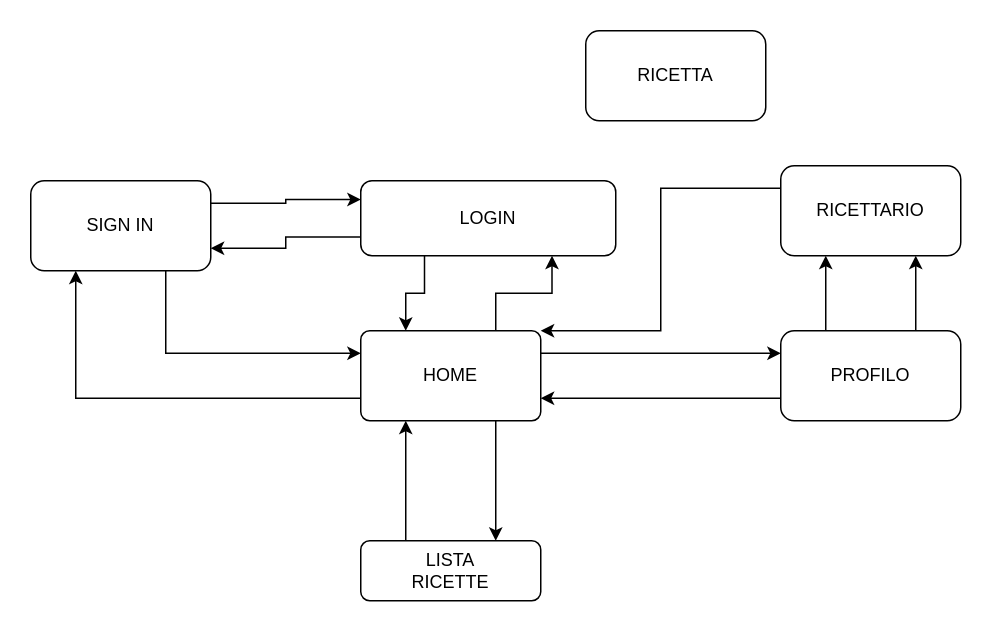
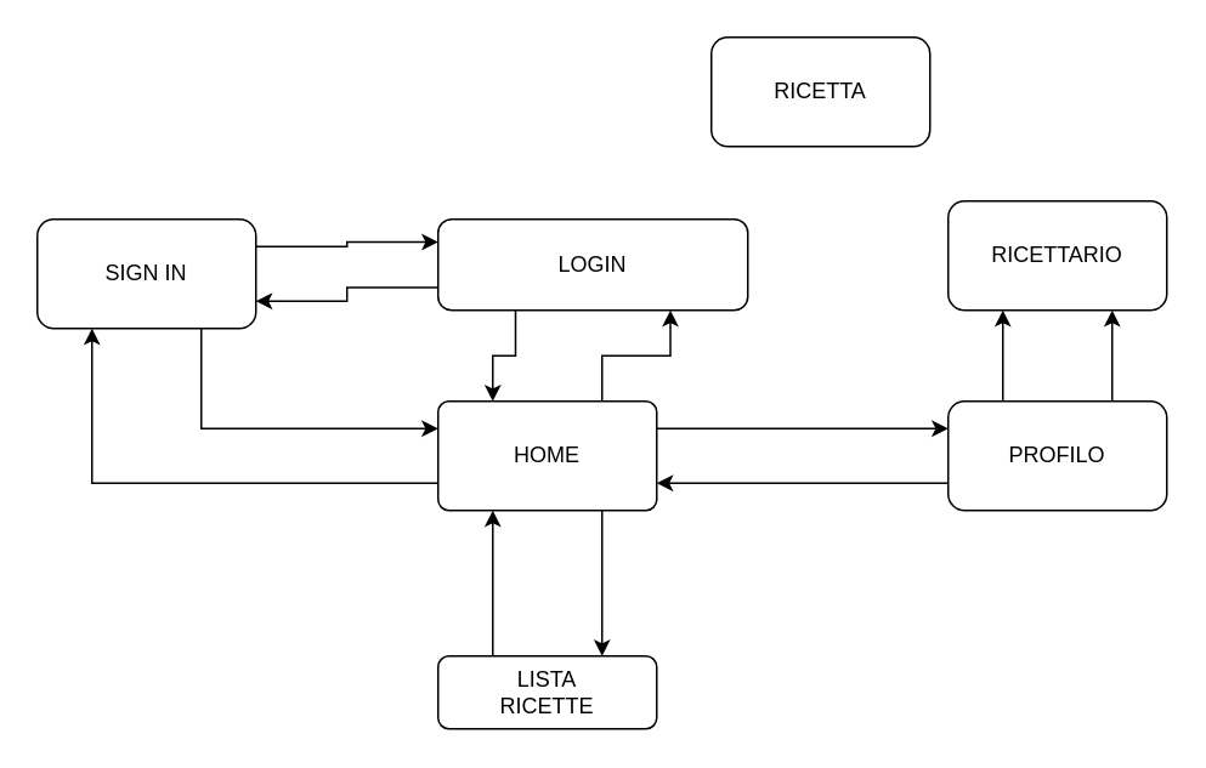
  <mxCell id="0" />
  <mxCell id="1" parent="0" />
  <mxCell id="2" style="edgeStyle=orthogonalEdgeStyle;rounded=0;orthogonalLoop=1;jettySize=auto;html=1;exitX=0.75;exitY=0;exitDx=0;exitDy=0;entryX=0.75;entryY=1;entryDx=0;entryDy=0;" edge="1" parent="1" source="6" target="9"><mxGeometry relative="1" as="geometry" /></mxCell>
  <mxCell id="3" style="edgeStyle=orthogonalEdgeStyle;rounded=0;orthogonalLoop=1;jettySize=auto;html=1;exitX=0;exitY=0.75;exitDx=0;exitDy=0;entryX=0.25;entryY=1;entryDx=0;entryDy=0;" edge="1" parent="1" source="6" target="12"><mxGeometry relative="1" as="geometry" /></mxCell>
  <mxCell id="4" style="edgeStyle=orthogonalEdgeStyle;rounded=0;orthogonalLoop=1;jettySize=auto;html=1;exitX=1;exitY=0.25;exitDx=0;exitDy=0;entryX=0;entryY=0.25;entryDx=0;entryDy=0;" edge="1" parent="1" source="6" target="18"><mxGeometry relative="1" as="geometry" /></mxCell>
  <mxCell id="5" style="edgeStyle=orthogonalEdgeStyle;rounded=0;orthogonalLoop=1;jettySize=auto;html=1;exitX=0.75;exitY=1;exitDx=0;exitDy=0;entryX=0.75;entryY=0;entryDx=0;entryDy=0;" edge="1" parent="1" source="6" target="21"><mxGeometry relative="1" as="geometry" /></mxCell>
  <mxCell id="6" value="HOME" style="rounded=1;whiteSpace=wrap;html=1;arcSize=10;" vertex="1" parent="1"><mxGeometry x="240" y="220" width="120" height="60" as="geometry" /></mxCell>
  <mxCell id="7" style="edgeStyle=orthogonalEdgeStyle;rounded=0;orthogonalLoop=1;jettySize=auto;html=1;exitX=0.25;exitY=1;exitDx=0;exitDy=0;entryX=0.25;entryY=0;entryDx=0;entryDy=0;" edge="1" parent="1" source="9" target="6"><mxGeometry relative="1" as="geometry" /></mxCell>
  <mxCell id="8" style="edgeStyle=orthogonalEdgeStyle;rounded=0;orthogonalLoop=1;jettySize=auto;html=1;exitX=0;exitY=0.75;exitDx=0;exitDy=0;entryX=1;entryY=0.75;entryDx=0;entryDy=0;" edge="1" parent="1" source="9" target="12"><mxGeometry relative="1" as="geometry" /></mxCell>
  <mxCell id="9" value="LOGIN" style="rounded=1;whiteSpace=wrap;html=1;" vertex="1" parent="1"><mxGeometry x="240" y="120" width="170" height="50" as="geometry" /></mxCell>
  <mxCell id="10" style="edgeStyle=orthogonalEdgeStyle;rounded=0;orthogonalLoop=1;jettySize=auto;html=1;exitX=1;exitY=0.25;exitDx=0;exitDy=0;entryX=0;entryY=0.25;entryDx=0;entryDy=0;" edge="1" parent="1" source="12" target="9"><mxGeometry relative="1" as="geometry" /></mxCell>
  <mxCell id="11" style="edgeStyle=orthogonalEdgeStyle;rounded=0;orthogonalLoop=1;jettySize=auto;html=1;exitX=0.75;exitY=1;exitDx=0;exitDy=0;entryX=0;entryY=0.25;entryDx=0;entryDy=0;" edge="1" parent="1" source="12" target="6"><mxGeometry relative="1" as="geometry" /></mxCell>
  <mxCell id="12" value="SIGN IN" style="rounded=1;whiteSpace=wrap;html=1;" vertex="1" parent="1"><mxGeometry x="20" y="120" width="120" height="60" as="geometry" /></mxCell>
- <mxCell id="13" style="edgeStyle=orthogonalEdgeStyle;rounded=0;orthogonalLoop=1;jettySize=auto;html=1;exitX=0;exitY=0.25;exitDx=0;exitDy=0;entryX=1;entryY=0;entryDx=0;entryDy=0;" edge="1" parent="1" source="14" target="6"><mxGeometry relative="1" as="geometry"><Array as="points"><mxPoint x="440" y="125" /><mxPoint x="440" y="220" /></Array></mxGeometry></mxCell>
  <mxCell id="14" value="RICETTARIO" style="rounded=1;whiteSpace=wrap;html=1;" vertex="1" parent="1"><mxGeometry x="520" y="110" width="120" height="60" as="geometry" /></mxCell>
  <mxCell id="15" style="edgeStyle=orthogonalEdgeStyle;rounded=0;orthogonalLoop=1;jettySize=auto;html=1;exitX=0;exitY=0.75;exitDx=0;exitDy=0;entryX=1;entryY=0.75;entryDx=0;entryDy=0;" edge="1" parent="1" source="18" target="6"><mxGeometry relative="1" as="geometry" /></mxCell>
  <mxCell id="16" style="edgeStyle=orthogonalEdgeStyle;rounded=0;orthogonalLoop=1;jettySize=auto;html=1;exitX=0.75;exitY=0;exitDx=0;exitDy=0;entryX=0.75;entryY=1;entryDx=0;entryDy=0;" edge="1" parent="1" source="18" target="14"><mxGeometry relative="1" as="geometry" /></mxCell>
  <mxCell id="17" style="edgeStyle=orthogonalEdgeStyle;rounded=0;orthogonalLoop=1;jettySize=auto;html=1;exitX=0.25;exitY=0;exitDx=0;exitDy=0;entryX=0.25;entryY=1;entryDx=0;entryDy=0;" edge="1" parent="1" source="18" target="14"><mxGeometry relative="1" as="geometry" /></mxCell>
  <mxCell id="18" value="PROFILO" style="rounded=1;whiteSpace=wrap;html=1;" vertex="1" parent="1"><mxGeometry x="520" y="220" width="120" height="60" as="geometry" /></mxCell>
  <mxCell id="19" value="RICETTA" style="rounded=1;whiteSpace=wrap;html=1;" vertex="1" parent="1"><mxGeometry x="390" y="20" width="120" height="60" as="geometry" /></mxCell>
  <mxCell id="20" style="edgeStyle=orthogonalEdgeStyle;rounded=0;orthogonalLoop=1;jettySize=auto;html=1;exitX=0.25;exitY=0;exitDx=0;exitDy=0;entryX=0.25;entryY=1;entryDx=0;entryDy=0;" edge="1" parent="1" source="21" target="6"><mxGeometry relative="1" as="geometry" /></mxCell>
  <mxCell id="21" value="LISTA&lt;div&gt;RICETTE&lt;/div&gt;" style="rounded=1;whiteSpace=wrap;html=1;" vertex="1" parent="1"><mxGeometry x="240" y="360" width="120" height="40" as="geometry" /></mxCell>
